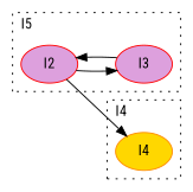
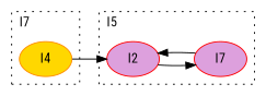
  strict digraph {
    fontname="Roboto Condensed"
    rankdir=LR
    node [color=red fillcolor=plum fontname="Roboto Condensed" style=filled]
    edge [fontname="Roboto Condensed"]
    I2
-   I3
+   I3 [label=I7]
    n3 [color=darkorange entry=true fillcolor=gold label=I4]
    subgraph cluster_1 {
      label=I5
      labeljust=l
      style=dotted
      I2
      I3
    }
    subgraph cluster_2 {
-     label=I4
+     label=I7
      labeljust=l
      style=dotted
      n3
    }
    I2 -> I3
    I3 -> I2
-   I2 -> n3
+   n3 -> I2
  }
